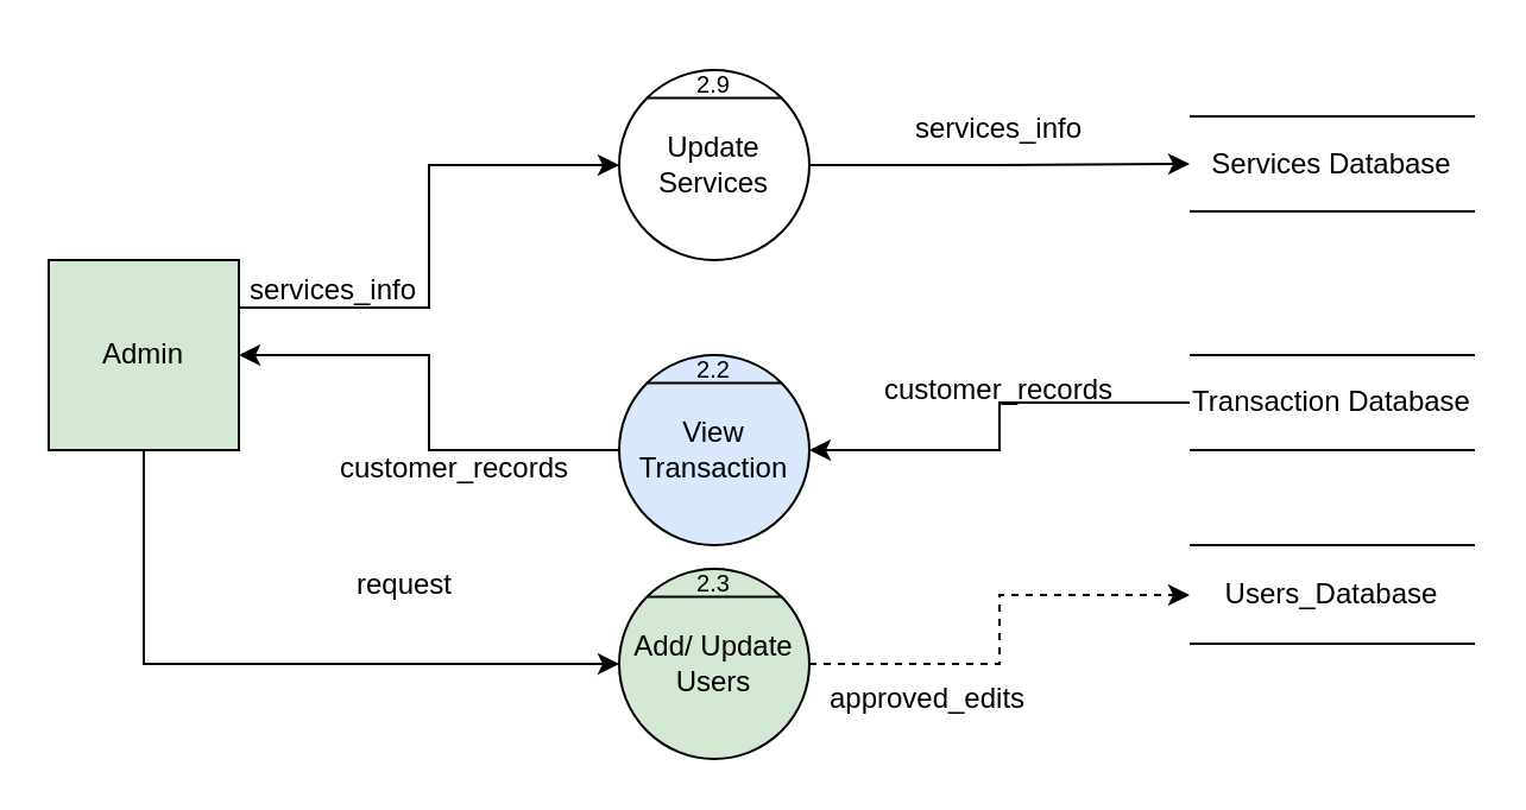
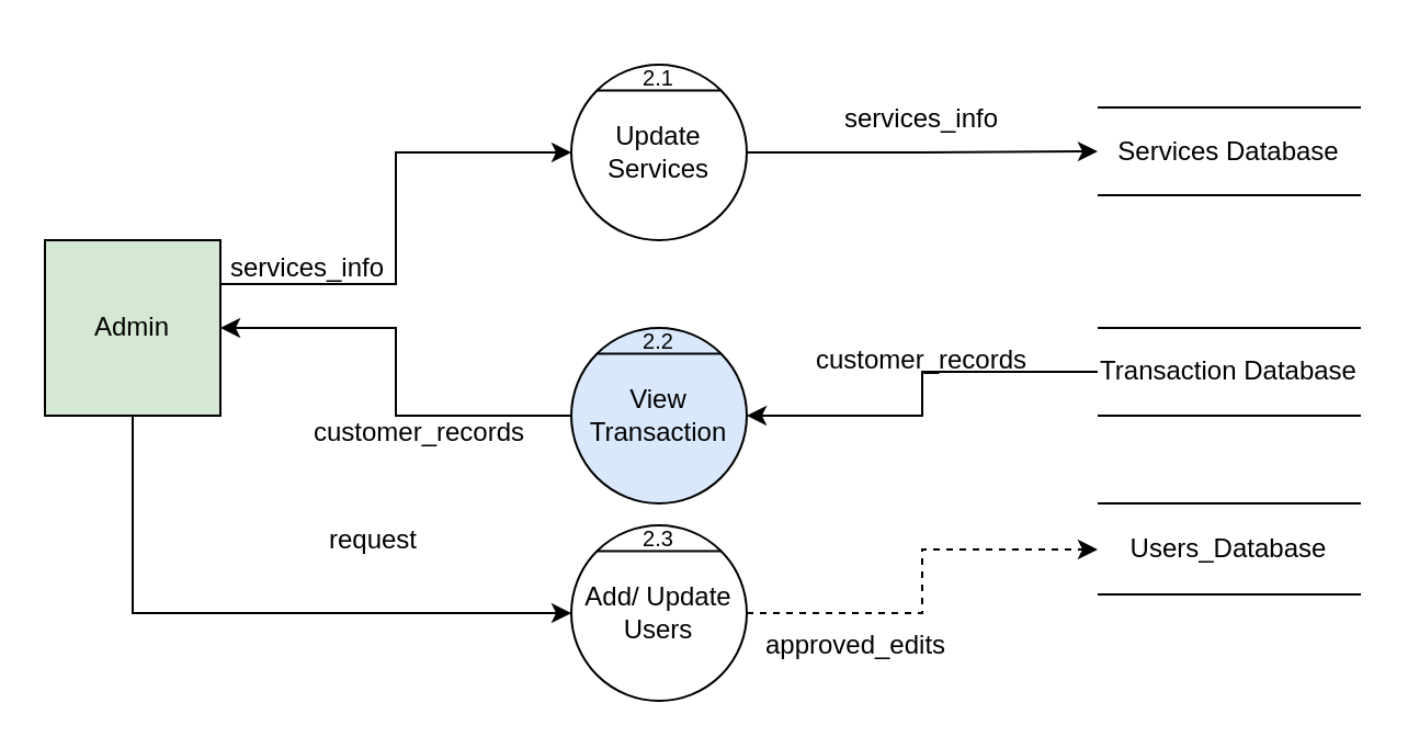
  <mxCell id="0" />
  <mxCell id="1" parent="0" />
  <mxCell id="2" style="edgeStyle=orthogonalEdgeStyle;rounded=0;orthogonalLoop=1;jettySize=auto;html=1;exitX=1;exitY=0.25;exitDx=0;exitDy=0;entryX=0;entryY=0.5;entryDx=0;entryDy=0;" parent="1" source="4" target="6" edge="1"><mxGeometry relative="1" as="geometry" /></mxCell>
  <mxCell id="3" style="edgeStyle=orthogonalEdgeStyle;rounded=0;orthogonalLoop=1;jettySize=auto;html=1;exitX=0.5;exitY=1;exitDx=0;exitDy=0;entryX=0;entryY=0.5;entryDx=0;entryDy=0;" parent="1" source="4" target="25" edge="1"><mxGeometry relative="1" as="geometry" /></mxCell>
  <mxCell id="4" value="Admin" style="whiteSpace=wrap;html=1;aspect=fixed;fillColor=#d5e8d4;" parent="1" vertex="1"><mxGeometry x="20" y="109" width="80" height="80" as="geometry" /></mxCell>
  <mxCell id="5" style="edgeStyle=orthogonalEdgeStyle;rounded=0;orthogonalLoop=1;jettySize=auto;html=1;exitX=1;exitY=0.5;exitDx=0;exitDy=0;entryX=0;entryY=0.5;entryDx=0;entryDy=0;" parent="1" source="6" target="15" edge="1"><mxGeometry relative="1" as="geometry" /></mxCell>
  <mxCell id="6" value="Update Services" style="ellipse;whiteSpace=wrap;html=1;aspect=fixed;" parent="1" vertex="1"><mxGeometry x="260" y="29" width="80" height="80" as="geometry" /></mxCell>
  <mxCell id="7" value="" style="endArrow=none;html=1;rounded=0;exitX=0;exitY=0;exitDx=0;exitDy=0;entryX=1;entryY=0;entryDx=0;entryDy=0;" parent="1" source="6" target="6" edge="1"><mxGeometry width="50" height="50" relative="1" as="geometry"><mxPoint x="230" y="9" as="sourcePoint" /><mxPoint x="280" y="-41" as="targetPoint" /></mxGeometry></mxCell>
  <mxCell id="8" style="edgeStyle=orthogonalEdgeStyle;rounded=0;orthogonalLoop=1;jettySize=auto;html=1;exitX=0;exitY=0.5;exitDx=0;exitDy=0;entryX=1;entryY=0.5;entryDx=0;entryDy=0;" parent="1" source="9" target="4" edge="1"><mxGeometry relative="1" as="geometry" /></mxCell>
  <mxCell id="9" value="View Transaction" style="ellipse;whiteSpace=wrap;html=1;aspect=fixed;fillColor=#dae8fc;" parent="1" vertex="1"><mxGeometry x="260" y="149" width="80" height="80" as="geometry" /></mxCell>
  <mxCell id="10" value="" style="endArrow=none;html=1;rounded=0;exitX=0;exitY=0;exitDx=0;exitDy=0;entryX=1;entryY=0;entryDx=0;entryDy=0;" parent="1" source="9" target="9" edge="1"><mxGeometry width="50" height="50" relative="1" as="geometry"><mxPoint x="270" y="329" as="sourcePoint" /><mxPoint x="320" y="279" as="targetPoint" /></mxGeometry></mxCell>
  <mxCell id="11" value="services_info" style="text;html=1;strokeColor=none;fillColor=none;align=center;verticalAlign=middle;whiteSpace=wrap;rounded=0;" parent="1" vertex="1"><mxGeometry x="110" y="107" width="60" height="30" as="geometry" /></mxCell>
  <mxCell id="12" value="customer_records" style="text;html=1;strokeColor=none;fillColor=none;align=center;verticalAlign=middle;whiteSpace=wrap;rounded=0;" parent="1" vertex="1"><mxGeometry x="161" y="182" width="60" height="30" as="geometry" /></mxCell>
  <mxCell id="13" value="" style="endArrow=none;html=1;rounded=0;" parent="1" edge="1"><mxGeometry width="50" height="50" relative="1" as="geometry"><mxPoint x="500" y="48.5" as="sourcePoint" /><mxPoint x="620" y="48.5" as="targetPoint" /></mxGeometry></mxCell>
  <mxCell id="14" value="" style="endArrow=none;html=1;rounded=0;" parent="1" edge="1"><mxGeometry width="50" height="50" relative="1" as="geometry"><mxPoint x="500" y="88.5" as="sourcePoint" /><mxPoint x="620" y="88.5" as="targetPoint" /></mxGeometry></mxCell>
  <mxCell id="15" value="Services Database" style="text;html=1;strokeColor=none;fillColor=none;align=center;verticalAlign=middle;whiteSpace=wrap;rounded=0;" parent="1" vertex="1"><mxGeometry x="500" y="48.5" width="120" height="40" as="geometry" /></mxCell>
  <mxCell id="16" value="" style="endArrow=none;html=1;rounded=0;" parent="1" edge="1"><mxGeometry width="50" height="50" relative="1" as="geometry"><mxPoint x="500" y="149" as="sourcePoint" /><mxPoint x="620" y="149" as="targetPoint" /></mxGeometry></mxCell>
  <mxCell id="17" value="" style="endArrow=none;html=1;rounded=0;" parent="1" edge="1"><mxGeometry width="50" height="50" relative="1" as="geometry"><mxPoint x="500" y="189" as="sourcePoint" /><mxPoint x="620" y="189" as="targetPoint" /></mxGeometry></mxCell>
  <mxCell id="18" style="edgeStyle=orthogonalEdgeStyle;rounded=0;orthogonalLoop=1;jettySize=auto;html=1;exitX=0;exitY=0.5;exitDx=0;exitDy=0;entryX=1;entryY=0.5;entryDx=0;entryDy=0;" parent="1" source="19" target="9" edge="1"><mxGeometry relative="1" as="geometry" /></mxCell>
  <mxCell id="19" value="Transaction Database" style="text;html=1;strokeColor=none;fillColor=none;align=center;verticalAlign=middle;whiteSpace=wrap;rounded=0;" parent="1" vertex="1"><mxGeometry x="500" y="149" width="120" height="40" as="geometry" /></mxCell>
  <mxCell id="20" value="services_info" style="text;html=1;strokeColor=none;fillColor=none;align=center;verticalAlign=middle;whiteSpace=wrap;rounded=0;" parent="1" vertex="1"><mxGeometry x="390" y="39" width="60" height="30" as="geometry" /></mxCell>
  <mxCell id="21" value="customer_records" style="text;html=1;strokeColor=none;fillColor=none;align=center;verticalAlign=middle;whiteSpace=wrap;rounded=0;" parent="1" vertex="1"><mxGeometry x="390" y="149" width="60" height="30" as="geometry" /></mxCell>
- <mxCell id="22" value="&lt;font style=&quot;font-size: 10px;&quot;&gt;2.9&lt;/font&gt;" style="text;html=1;strokeColor=none;fillColor=none;align=center;verticalAlign=middle;whiteSpace=wrap;rounded=0;" parent="1" vertex="1"><mxGeometry x="270" y="20" width="60" height="30" as="geometry" /></mxCell>
+ <mxCell id="22" value="&lt;font style=&quot;font-size: 10px;&quot;&gt;2.1&lt;/font&gt;" style="text;html=1;strokeColor=none;fillColor=none;align=center;verticalAlign=middle;whiteSpace=wrap;rounded=0;" parent="1" vertex="1"><mxGeometry x="270" y="20" width="60" height="30" as="geometry" /></mxCell>
  <mxCell id="23" value="&lt;font style=&quot;font-size: 10px;&quot;&gt;2.2&lt;/font&gt;" style="text;html=1;strokeColor=none;fillColor=none;align=center;verticalAlign=middle;whiteSpace=wrap;rounded=0;" parent="1" vertex="1"><mxGeometry x="270" y="140" width="60" height="30" as="geometry" /></mxCell>
  <mxCell id="24" style="edgeStyle=orthogonalEdgeStyle;rounded=0;orthogonalLoop=1;jettySize=auto;html=1;exitX=1;exitY=0.5;exitDx=0;exitDy=0;entryX=0;entryY=0.5;entryDx=0;entryDy=0;dashed=1;" parent="1" source="25" target="29" edge="1"><mxGeometry relative="1" as="geometry"><mxPoint x="450" y="279" as="targetPoint" /></mxGeometry></mxCell>
- <mxCell id="25" value="Add/ Update&lt;div&gt;Users&lt;/div&gt;" style="ellipse;whiteSpace=wrap;html=1;aspect=fixed;fillColor=#d5e8d4;" parent="1" vertex="1"><mxGeometry x="260" y="239" width="80" height="80" as="geometry" /></mxCell>
+ <mxCell id="25" value="Add/ Update&lt;div&gt;Users&lt;/div&gt;" style="ellipse;whiteSpace=wrap;html=1;aspect=fixed;" parent="1" vertex="1"><mxGeometry x="260" y="239" width="80" height="80" as="geometry" /></mxCell>
  <mxCell id="26" value="" style="endArrow=none;html=1;rounded=0;exitX=0;exitY=0;exitDx=0;exitDy=0;entryX=1;entryY=0;entryDx=0;entryDy=0;" parent="1" source="25" target="25" edge="1"><mxGeometry width="50" height="50" relative="1" as="geometry"><mxPoint x="270" y="419" as="sourcePoint" /><mxPoint x="320" y="369" as="targetPoint" /></mxGeometry></mxCell>
  <mxCell id="27" value="&lt;font style=&quot;font-size: 10px;&quot;&gt;2.3&lt;/font&gt;" style="text;html=1;strokeColor=none;fillColor=none;align=center;verticalAlign=middle;whiteSpace=wrap;rounded=0;" parent="1" vertex="1"><mxGeometry x="270" y="230" width="60" height="30" as="geometry" /></mxCell>
  <mxCell id="28" value="request" style="text;html=1;strokeColor=none;fillColor=none;align=center;verticalAlign=middle;whiteSpace=wrap;rounded=0;" parent="1" vertex="1"><mxGeometry x="140" y="231" width="60" height="30" as="geometry" /></mxCell>
  <mxCell id="29" value="Users_Database" style="text;html=1;strokeColor=none;fillColor=none;align=center;verticalAlign=middle;whiteSpace=wrap;rounded=0;" parent="1" vertex="1"><mxGeometry x="500" y="230" width="120" height="40" as="geometry" /></mxCell>
  <mxCell id="30" value="" style="endArrow=none;html=1;rounded=0;" parent="1" edge="1"><mxGeometry width="50" height="50" relative="1" as="geometry"><mxPoint x="500" y="229" as="sourcePoint" /><mxPoint x="620" y="229" as="targetPoint" /></mxGeometry></mxCell>
  <mxCell id="31" value="" style="endArrow=none;html=1;rounded=0;" parent="1" edge="1"><mxGeometry width="50" height="50" relative="1" as="geometry"><mxPoint x="500" y="270.5" as="sourcePoint" /><mxPoint x="620" y="270.5" as="targetPoint" /></mxGeometry></mxCell>
  <mxCell id="32" value="approved_edits" style="text;html=1;strokeColor=none;fillColor=none;align=center;verticalAlign=middle;whiteSpace=wrap;rounded=0;" parent="1" vertex="1"><mxGeometry x="360" y="279" width="60" height="30" as="geometry" /></mxCell>
